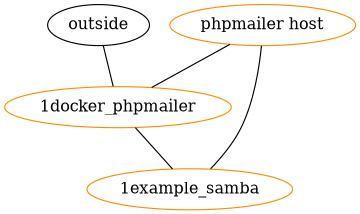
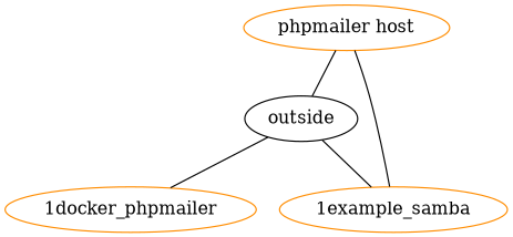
  graph {
    node [color=darkorange]
    edge [contstraint=false]
    outside [color=black]
    n2 [label="1docker_phpmailer"]
    "1example_samba"
    n4 [label="phpmailer host"]
    outside -- n2
-   n2 -- "1example_samba"
-   n4 -- n2
+   outside -- "1example_samba"
+   n4 -- outside
    n4 -- "1example_samba"
  }
